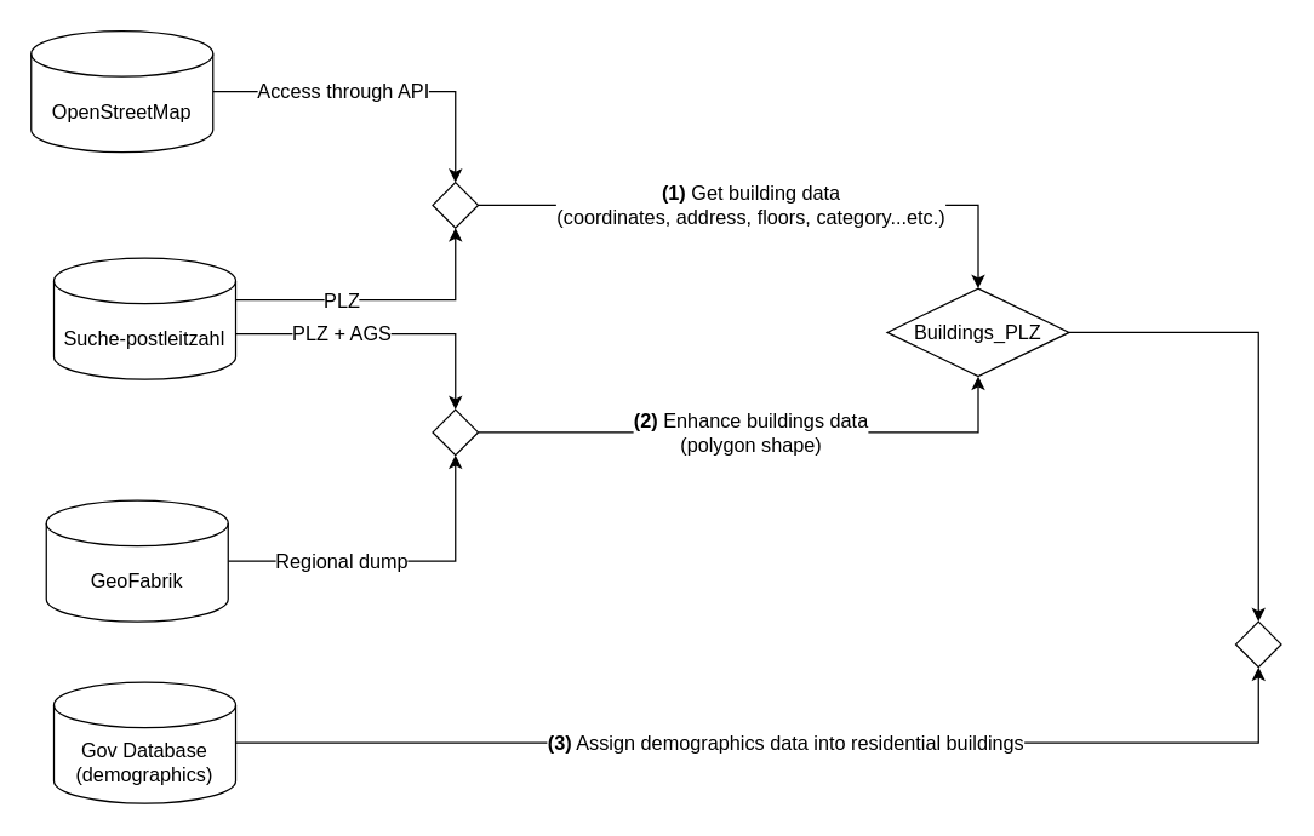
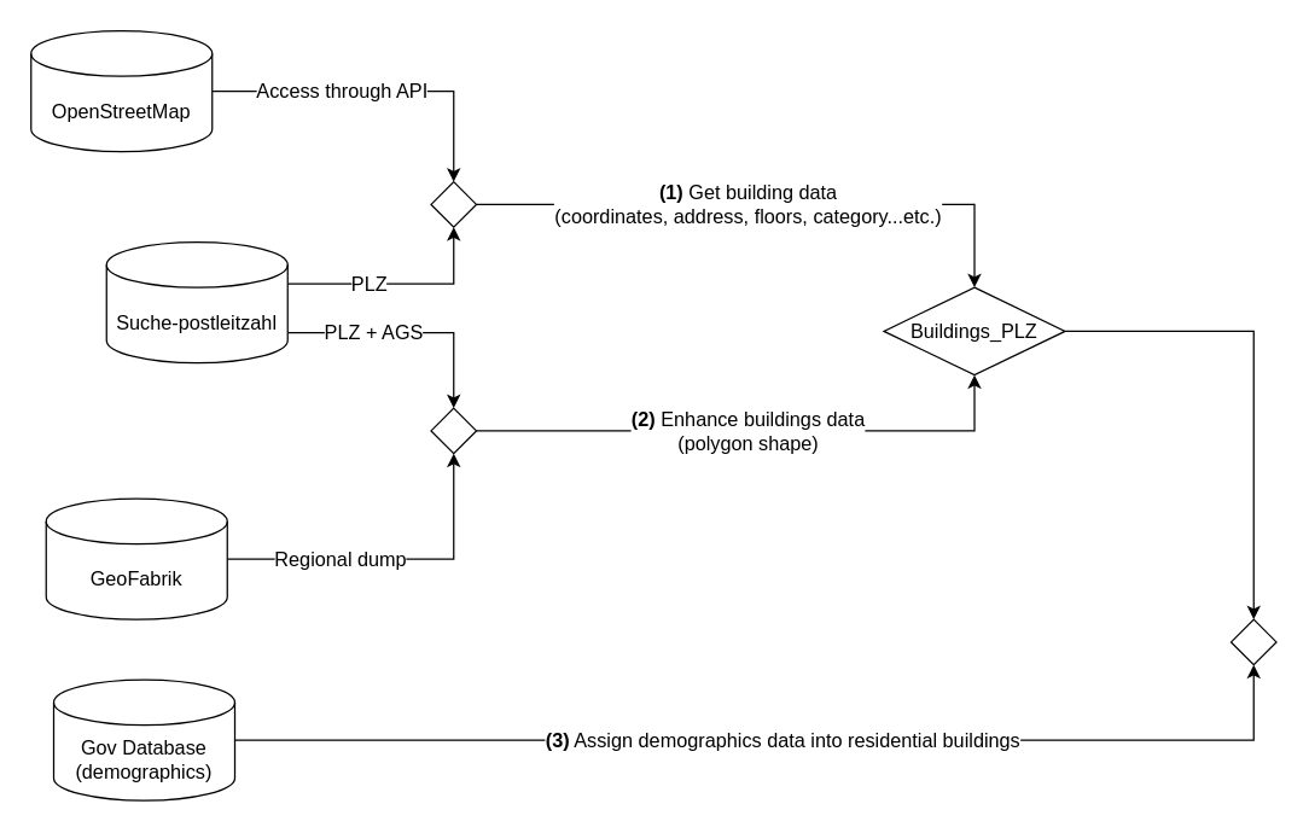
  <mxCell id="0" />
  <mxCell id="1" parent="0" />
  <mxCell id="2" value="Access through API" style="edgeStyle=orthogonalEdgeStyle;rounded=0;orthogonalLoop=1;jettySize=auto;html=1;entryX=0.5;entryY=0;entryDx=0;entryDy=0;fontSize=13;" edge="1" parent="1" source="3" target="12"><mxGeometry x="-0.22" relative="1" as="geometry"><mxPoint x="295" y="60" as="targetPoint" /><mxPoint as="offset" /></mxGeometry></mxCell>
  <mxCell id="3" value="OpenStreetMap" style="shape=cylinder3;whiteSpace=wrap;html=1;boundedLbl=1;backgroundOutline=1;size=15;fontSize=13;" vertex="1" parent="1"><mxGeometry x="20" y="20" width="120" height="80" as="geometry" /></mxCell>
  <mxCell id="4" value="Regional dump" style="edgeStyle=orthogonalEdgeStyle;rounded=0;orthogonalLoop=1;jettySize=auto;html=1;entryX=0.5;entryY=1;entryDx=0;entryDy=0;fontSize=13;" edge="1" parent="1" source="5" target="16"><mxGeometry x="-0.317" relative="1" as="geometry"><mxPoint as="offset" /></mxGeometry></mxCell>
  <mxCell id="5" value="GeoFabrik" style="shape=cylinder3;whiteSpace=wrap;html=1;boundedLbl=1;backgroundOutline=1;size=15;fontSize=13;" vertex="1" parent="1"><mxGeometry x="30" y="330" width="120" height="80" as="geometry" /></mxCell>
  <mxCell id="6" value="&lt;b&gt;(3)&lt;/b&gt; Assign demographics data into residential buildings" style="edgeStyle=orthogonalEdgeStyle;rounded=0;orthogonalLoop=1;jettySize=auto;html=1;entryX=0.5;entryY=1;entryDx=0;entryDy=0;fontSize=13;" edge="1" parent="1" source="7" target="17"><mxGeometry relative="1" as="geometry" /></mxCell>
  <mxCell id="7" value="Gov Database&lt;br style=&quot;font-size: 13px;&quot;&gt;(demographics)" style="shape=cylinder3;whiteSpace=wrap;html=1;boundedLbl=1;backgroundOutline=1;size=15;fontSize=13;" vertex="1" parent="1"><mxGeometry x="35" y="450" width="120" height="80" as="geometry" /></mxCell>
  <mxCell id="8" value="PLZ" style="edgeStyle=orthogonalEdgeStyle;rounded=0;orthogonalLoop=1;jettySize=auto;html=1;entryX=0.5;entryY=1;entryDx=0;entryDy=0;exitX=1;exitY=0;exitDx=0;exitDy=27.5;exitPerimeter=0;fontSize=13;" edge="1" parent="1" source="10" target="12"><mxGeometry x="-0.273" relative="1" as="geometry"><mxPoint as="offset" /></mxGeometry></mxCell>
  <mxCell id="9" value="PLZ + AGS" style="edgeStyle=orthogonalEdgeStyle;rounded=0;orthogonalLoop=1;jettySize=auto;html=1;entryX=0.5;entryY=0;entryDx=0;entryDy=0;fontSize=13;" edge="1" parent="1" source="10" target="16"><mxGeometry x="-0.282" relative="1" as="geometry"><Array as="points"><mxPoint x="300" y="220" /></Array><mxPoint as="offset" /></mxGeometry></mxCell>
- <mxCell id="10" value="Suche-postleitzahl" style="shape=cylinder3;whiteSpace=wrap;html=1;boundedLbl=1;backgroundOutline=1;size=15;fontSize=13;" vertex="1" parent="1"><mxGeometry x="35" y="170" width="120" height="80" as="geometry" /></mxCell>
+ <mxCell id="10" value="Suche-postleitzahl" style="shape=cylinder3;whiteSpace=wrap;html=1;boundedLbl=1;backgroundOutline=1;size=15;fontSize=13;" vertex="1" parent="1"><mxGeometry x="70" y="160" width="120" height="80" as="geometry" /></mxCell>
  <mxCell id="11" value="&lt;b style=&quot;font-size: 13px;&quot;&gt;(1)&lt;/b&gt; Get building data&lt;br style=&quot;font-size: 13px;&quot;&gt;(coordinates, address, floors, category...etc.)" style="edgeStyle=orthogonalEdgeStyle;rounded=0;orthogonalLoop=1;jettySize=auto;html=1;entryX=0.5;entryY=0;entryDx=0;entryDy=0;fontSize=13;" edge="1" parent="1" source="12" target="14"><mxGeometry x="-0.065" relative="1" as="geometry"><mxPoint as="offset" /></mxGeometry></mxCell>
  <mxCell id="12" value="" style="rhombus;whiteSpace=wrap;html=1;fontSize=13;" vertex="1" parent="1"><mxGeometry x="285" y="120" width="30" height="30" as="geometry" /></mxCell>
  <mxCell id="13" style="edgeStyle=orthogonalEdgeStyle;rounded=0;orthogonalLoop=1;jettySize=auto;html=1;entryX=0.5;entryY=0;entryDx=0;entryDy=0;fontSize=13;" edge="1" parent="1" source="14" target="17"><mxGeometry relative="1" as="geometry" /></mxCell>
  <mxCell id="14" value="Buildings_PLZ" style="rhombus;whiteSpace=wrap;html=1;fontSize=13;" vertex="1" parent="1"><mxGeometry x="585" y="190" width="120" height="58" as="geometry" /></mxCell>
  <mxCell id="15" value="&lt;b style=&quot;font-size: 13px;&quot;&gt;(2)&lt;/b&gt; Enhance buildings data&lt;br style=&quot;font-size: 13px;&quot;&gt;(polygon shape)" style="edgeStyle=orthogonalEdgeStyle;rounded=0;orthogonalLoop=1;jettySize=auto;html=1;entryX=0.5;entryY=1;entryDx=0;entryDy=0;fontSize=13;" edge="1" parent="1" source="16" target="14"><mxGeometry x="-0.019" relative="1" as="geometry"><mxPoint as="offset" /></mxGeometry></mxCell>
  <mxCell id="16" value="" style="rhombus;whiteSpace=wrap;html=1;fontSize=13;" vertex="1" parent="1"><mxGeometry x="285" y="270" width="30" height="30" as="geometry" /></mxCell>
  <mxCell id="17" value="" style="rhombus;whiteSpace=wrap;html=1;fontSize=13;" vertex="1" parent="1"><mxGeometry x="815" y="410" width="30" height="30" as="geometry" /></mxCell>
